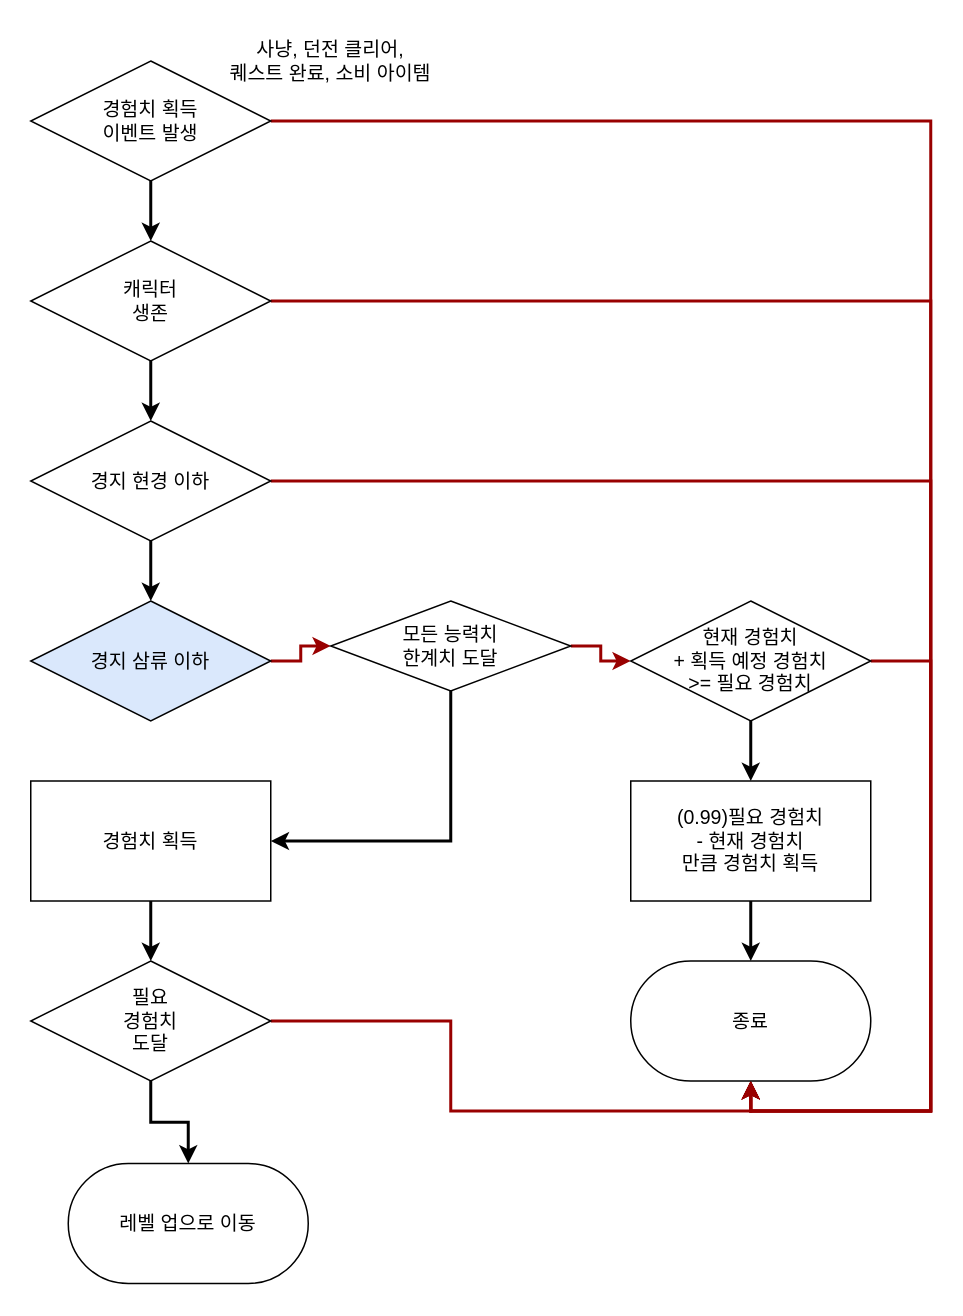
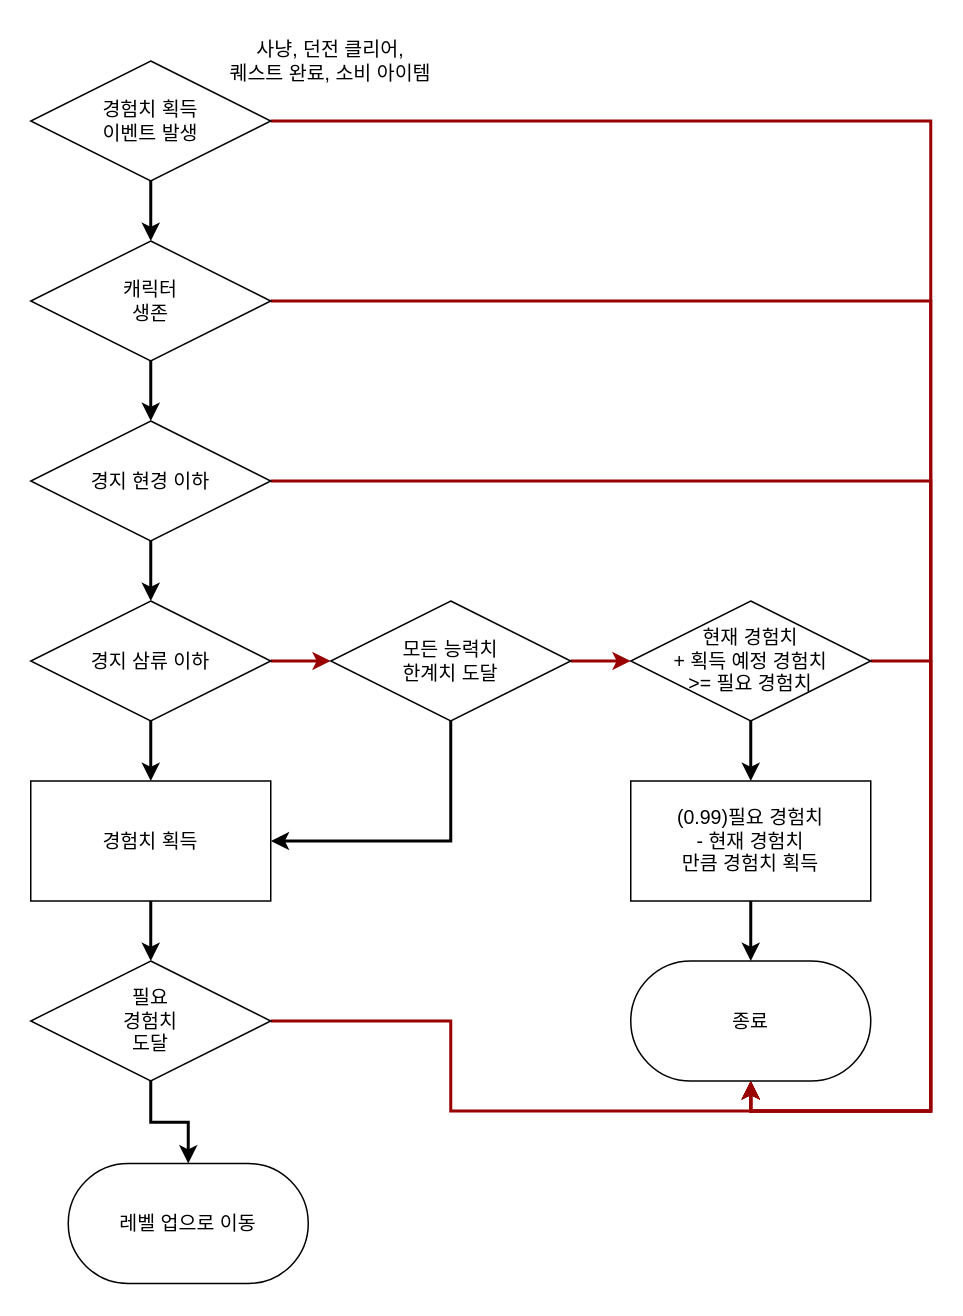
  <mxCell id="0" />
  <mxCell id="1" parent="0" />
  <mxCell id="2" style="edgeStyle=orthogonalEdgeStyle;rounded=0;orthogonalLoop=1;jettySize=auto;html=1;exitX=0.5;exitY=1;exitDx=0;exitDy=0;strokeWidth=2;fontSize=13;" parent="1" source="4" target="22" edge="1"><mxGeometry relative="1" as="geometry" /></mxCell>
  <mxCell id="3" style="edgeStyle=orthogonalEdgeStyle;rounded=0;orthogonalLoop=1;jettySize=auto;html=1;exitX=1;exitY=0.5;exitDx=0;exitDy=0;entryX=0.5;entryY=1;entryDx=0;entryDy=0;strokeWidth=2;strokeColor=#990000;fontSize=13;" parent="1" source="4" target="18" edge="1"><mxGeometry relative="1" as="geometry"><Array as="points"><mxPoint x="620" y="320" /><mxPoint x="620" y="740" /><mxPoint x="500" y="740" /></Array></mxGeometry></mxCell>
  <mxCell id="4" value="경지 현경 이하" style="rhombus;whiteSpace=wrap;html=1;fontSize=13;strokeWidth=1;" parent="1" vertex="1"><mxGeometry x="20" y="280" width="160" height="80" as="geometry" /></mxCell>
  <mxCell id="5" style="edgeStyle=orthogonalEdgeStyle;rounded=0;orthogonalLoop=1;jettySize=auto;html=1;exitX=0.5;exitY=1;exitDx=0;exitDy=0;entryX=0.5;entryY=0;entryDx=0;entryDy=0;strokeWidth=2;fontSize=13;" parent="1" source="7" target="4" edge="1"><mxGeometry relative="1" as="geometry" /></mxCell>
  <mxCell id="6" style="edgeStyle=orthogonalEdgeStyle;rounded=0;orthogonalLoop=1;jettySize=auto;html=1;exitX=1;exitY=0.5;exitDx=0;exitDy=0;entryX=0.5;entryY=1;entryDx=0;entryDy=0;strokeWidth=2;strokeColor=#990000;fontSize=13;" parent="1" source="7" target="18" edge="1"><mxGeometry relative="1" as="geometry"><Array as="points"><mxPoint x="620" y="200" /><mxPoint x="620" y="740" /><mxPoint x="500" y="740" /></Array></mxGeometry></mxCell>
  <mxCell id="7" value="캐릭터&lt;br style=&quot;font-size: 13px;&quot;&gt;생존" style="rhombus;whiteSpace=wrap;html=1;fontSize=13;" parent="1" vertex="1"><mxGeometry x="20" y="160" width="160" height="80" as="geometry" /></mxCell>
  <mxCell id="8" style="edgeStyle=orthogonalEdgeStyle;rounded=0;orthogonalLoop=1;jettySize=auto;html=1;exitX=0.5;exitY=1;exitDx=0;exitDy=0;entryX=0.5;entryY=0;entryDx=0;entryDy=0;strokeWidth=2;fontSize=13;" parent="1" source="10" target="17" edge="1"><mxGeometry relative="1" as="geometry" /></mxCell>
  <mxCell id="9" style="edgeStyle=orthogonalEdgeStyle;rounded=0;orthogonalLoop=1;jettySize=auto;html=1;exitX=1;exitY=0.5;exitDx=0;exitDy=0;entryX=0.5;entryY=1;entryDx=0;entryDy=0;strokeWidth=2;strokeColor=#990000;fontSize=13;" parent="1" source="10" target="18" edge="1"><mxGeometry relative="1" as="geometry" /></mxCell>
  <mxCell id="10" value="필요&lt;br style=&quot;font-size: 13px;&quot;&gt;경험치&lt;br style=&quot;font-size: 13px;&quot;&gt;도달" style="rhombus;whiteSpace=wrap;html=1;fontSize=13;strokeWidth=1;" parent="1" vertex="1"><mxGeometry x="20" y="640" width="160" height="80" as="geometry" /></mxCell>
  <mxCell id="11" style="edgeStyle=orthogonalEdgeStyle;rounded=0;orthogonalLoop=1;jettySize=auto;html=1;exitX=0.5;exitY=1;exitDx=0;exitDy=0;strokeWidth=2;fontSize=13;" parent="1" source="13" target="7" edge="1"><mxGeometry relative="1" as="geometry" /></mxCell>
  <mxCell id="12" style="edgeStyle=orthogonalEdgeStyle;rounded=0;orthogonalLoop=1;jettySize=auto;html=1;exitX=1;exitY=0.5;exitDx=0;exitDy=0;entryX=0.5;entryY=1;entryDx=0;entryDy=0;strokeWidth=2;strokeColor=#990000;fontSize=13;" parent="1" source="13" target="18" edge="1"><mxGeometry relative="1" as="geometry"><Array as="points"><mxPoint x="620" y="80" /><mxPoint x="620" y="740" /><mxPoint x="500" y="740" /></Array></mxGeometry></mxCell>
  <mxCell id="13" value="경험치 획득&lt;br style=&quot;font-size: 13px;&quot;&gt;이벤트 발생" style="rhombus;whiteSpace=wrap;html=1;fontSize=13;" parent="1" vertex="1"><mxGeometry x="20" y="40" width="160" height="80" as="geometry" /></mxCell>
  <mxCell id="14" value="사냥, 던전 클리어,&lt;br style=&quot;font-size: 13px;&quot;&gt;퀘스트 완료, 소비 아이템" style="text;html=1;strokeColor=none;fillColor=none;align=center;verticalAlign=middle;whiteSpace=wrap;rounded=0;fontSize=13;" parent="1" vertex="1"><mxGeometry x="140" y="20" width="160" height="40" as="geometry" /></mxCell>
  <mxCell id="15" style="edgeStyle=orthogonalEdgeStyle;rounded=0;orthogonalLoop=1;jettySize=auto;html=1;exitX=0.5;exitY=1;exitDx=0;exitDy=0;strokeWidth=2;fontSize=13;" parent="1" source="16" target="10" edge="1"><mxGeometry relative="1" as="geometry" /></mxCell>
  <mxCell id="16" value="경험치 획득" style="whiteSpace=wrap;html=1;strokeWidth=1;fontSize=13;" parent="1" vertex="1"><mxGeometry x="20" y="520" width="160" height="80" as="geometry" /></mxCell>
  <mxCell id="17" value="레벨 업으로 이동" style="rounded=1;whiteSpace=wrap;html=1;arcSize=50;fontSize=13;strokeWidth=1;" parent="1" vertex="1"><mxGeometry x="45" y="775" width="160" height="80" as="geometry" /></mxCell>
  <mxCell id="18" value="종료" style="rounded=1;whiteSpace=wrap;html=1;arcSize=50;strokeWidth=1;fontSize=13;" parent="1" vertex="1"><mxGeometry x="420" y="640" width="160" height="80" as="geometry" /></mxCell>
  <mxCell id="19" style="edgeStyle=orthogonalEdgeStyle;rounded=0;orthogonalLoop=1;jettySize=auto;html=1;exitX=0.5;exitY=1;exitDx=0;exitDy=0;entryX=0.5;entryY=0;entryDx=0;entryDy=0;strokeWidth=2;fontSize=13;" parent="1" source="28" target="18" edge="1"><mxGeometry relative="1" as="geometry"><mxPoint x="20" y="920" as="sourcePoint" /></mxGeometry></mxCell>
  <mxCell id="20" style="edgeStyle=orthogonalEdgeStyle;rounded=0;orthogonalLoop=1;jettySize=auto;html=1;exitX=1;exitY=0.5;exitDx=0;exitDy=0;entryX=0;entryY=0.5;entryDx=0;entryDy=0;strokeWidth=2;strokeColor=#990000;fontSize=13;" parent="1" source="22" target="24" edge="1"><mxGeometry relative="1" as="geometry"><mxPoint x="100" y="520" as="targetPoint" /></mxGeometry></mxCell>
- <mxCell id="22" value="경지 삼류 이하" style="rhombus;whiteSpace=wrap;html=1;strokeWidth=1;fontSize=13;fillColor=#dae8fc;" parent="1" vertex="1"><mxGeometry x="20" y="400" width="160" height="80" as="geometry" /></mxCell>
+ <mxCell id="21" style="edgeStyle=orthogonalEdgeStyle;rounded=0;orthogonalLoop=1;jettySize=auto;html=1;exitX=0.5;exitY=1;exitDx=0;exitDy=0;entryX=0.5;entryY=0;entryDx=0;entryDy=0;strokeWidth=2;fontSize=13;" parent="1" source="22" target="16" edge="1"><mxGeometry relative="1" as="geometry" /></mxCell>
+ <mxCell id="22" value="경지 삼류 이하" style="rhombus;whiteSpace=wrap;html=1;strokeWidth=1;fontSize=13;" parent="1" vertex="1"><mxGeometry x="20" y="400" width="160" height="80" as="geometry" /></mxCell>
  <mxCell id="23" style="edgeStyle=orthogonalEdgeStyle;rounded=0;orthogonalLoop=1;jettySize=auto;html=1;exitX=1;exitY=0.5;exitDx=0;exitDy=0;entryX=0;entryY=0.5;entryDx=0;entryDy=0;strokeWidth=2;strokeColor=#990000;fontSize=13;" parent="1" source="24" target="27" edge="1"><mxGeometry relative="1" as="geometry" /></mxCell>
- <mxCell id="24" value="모든 능력치&lt;br style=&quot;font-size: 13px;&quot;&gt;한계치 도달" style="rhombus;whiteSpace=wrap;html=1;strokeWidth=1;fontSize=13;" parent="1" vertex="1"><mxGeometry x="220" y="400" width="160" height="60" as="geometry" /></mxCell>
+ <mxCell id="24" value="모든 능력치&lt;br style=&quot;font-size: 13px;&quot;&gt;한계치 도달" style="rhombus;whiteSpace=wrap;html=1;strokeWidth=1;fontSize=13;" parent="1" vertex="1"><mxGeometry x="220" y="400" width="160" height="80" as="geometry" /></mxCell>
  <mxCell id="25" style="edgeStyle=orthogonalEdgeStyle;rounded=0;orthogonalLoop=1;jettySize=auto;html=1;exitX=0.5;exitY=1;exitDx=0;exitDy=0;entryX=0.5;entryY=0;entryDx=0;entryDy=0;strokeWidth=2;fontSize=13;" parent="1" source="27" target="28" edge="1"><mxGeometry relative="1" as="geometry" /></mxCell>
  <mxCell id="26" style="edgeStyle=orthogonalEdgeStyle;rounded=0;orthogonalLoop=1;jettySize=auto;html=1;exitX=1;exitY=0.5;exitDx=0;exitDy=0;entryX=0.5;entryY=1;entryDx=0;entryDy=0;strokeWidth=2;strokeColor=#990000;fontSize=13;" parent="1" source="27" target="18" edge="1"><mxGeometry relative="1" as="geometry"><Array as="points"><mxPoint x="620" y="440" /><mxPoint x="620" y="740" /><mxPoint x="500" y="740" /></Array></mxGeometry></mxCell>
  <mxCell id="27" value="현재 경험치 &lt;br style=&quot;font-size: 13px;&quot;&gt;+ 획득 예정 경험치&lt;br style=&quot;font-size: 13px;&quot;&gt;&amp;gt;= 필요 경험치" style="rhombus;whiteSpace=wrap;html=1;strokeWidth=1;fontSize=13;" parent="1" vertex="1"><mxGeometry x="420" y="400" width="160" height="80" as="geometry" /></mxCell>
  <mxCell id="28" value="(0.99)필요 경험치 &lt;br style=&quot;font-size: 13px;&quot;&gt;- 현재 경험치 &lt;br style=&quot;font-size: 13px;&quot;&gt;만큼 경험치 획득" style="whiteSpace=wrap;html=1;strokeWidth=1;fontSize=13;" parent="1" vertex="1"><mxGeometry x="420" y="520" width="160" height="80" as="geometry" /></mxCell>
  <mxCell id="29" style="edgeStyle=orthogonalEdgeStyle;rounded=0;orthogonalLoop=1;jettySize=auto;html=1;exitX=0.5;exitY=1;exitDx=0;exitDy=0;entryX=1;entryY=0.5;entryDx=0;entryDy=0;strokeWidth=2;fontSize=13;" parent="1" source="24" target="16" edge="1"><mxGeometry relative="1" as="geometry"><mxPoint x="180" y="490" as="sourcePoint" /><mxPoint x="220" y="490" as="targetPoint" /></mxGeometry></mxCell>
